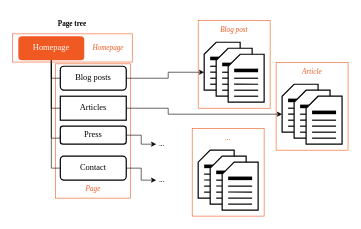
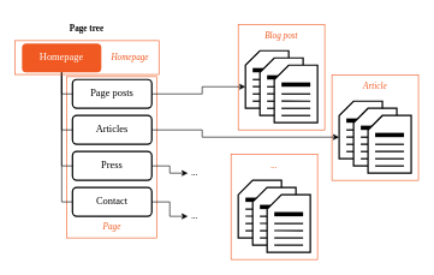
  <mxCell id="0" />
  <mxCell id="1" parent="0" />
  <mxCell id="2" value="" style="rounded=0;whiteSpace=wrap;html=1;strokeWidth=1;fontFamily=GT Walsheim;fontColor=#F05A22;fillColor=none;strokeColor=#F05A22;" vertex="1" parent="1"><mxGeometry x="460" y="104" width="120" height="146" as="geometry" /></mxCell>
  <mxCell id="3" value="" style="rounded=0;whiteSpace=wrap;html=1;strokeWidth=1;fontFamily=GT Walsheim;fontColor=#F05A22;fillColor=none;strokeColor=#F05A22;" vertex="1" parent="1"><mxGeometry x="320" y="214" width="120" height="146" as="geometry" /></mxCell>
  <mxCell id="4" value="" style="rounded=0;whiteSpace=wrap;html=1;strokeWidth=1;fontFamily=GT Walsheim;fontColor=#F05A22;fillColor=none;strokeColor=#F05A22;" vertex="1" parent="1"><mxGeometry x="330" y="34" width="120" height="146" as="geometry" /></mxCell>
  <mxCell id="5" value="" style="rounded=0;whiteSpace=wrap;html=1;strokeWidth=1;fontFamily=GT Walsheim;fontColor=#F05A22;fillColor=none;strokeColor=#F05A22;" vertex="1" parent="1"><mxGeometry x="92" y="106" width="125" height="224" as="geometry" /></mxCell>
  <mxCell id="6" style="edgeStyle=orthogonalEdgeStyle;rounded=0;orthogonalLoop=1;jettySize=auto;html=1;entryX=0;entryY=0.5;entryDx=0;entryDy=0;endArrow=none;endFill=0;" edge="1" parent="1" source="10" target="14"><mxGeometry relative="1" as="geometry"><Array as="points"><mxPoint x="85" y="130" /></Array></mxGeometry></mxCell>
  <mxCell id="7" style="edgeStyle=orthogonalEdgeStyle;rounded=0;orthogonalLoop=1;jettySize=auto;html=1;entryX=0;entryY=0.5;entryDx=0;entryDy=0;endArrow=none;endFill=0;" edge="1" parent="1" source="10" target="12"><mxGeometry relative="1" as="geometry"><Array as="points"><mxPoint x="85" y="180" /></Array></mxGeometry></mxCell>
  <mxCell id="8" style="edgeStyle=orthogonalEdgeStyle;rounded=0;orthogonalLoop=1;jettySize=auto;html=1;entryX=0;entryY=0.5;entryDx=0;entryDy=0;endArrow=none;endFill=0;" edge="1" parent="1" source="10" target="16"><mxGeometry relative="1" as="geometry"><Array as="points"><mxPoint x="85" y="230" /></Array></mxGeometry></mxCell>
  <mxCell id="9" style="edgeStyle=orthogonalEdgeStyle;rounded=0;orthogonalLoop=1;jettySize=auto;html=1;entryX=0;entryY=0.5;entryDx=0;entryDy=0;endArrow=none;endFill=0;" edge="1" parent="1" source="10" target="18"><mxGeometry relative="1" as="geometry"><Array as="points"><mxPoint x="85" y="280" /></Array></mxGeometry></mxCell>
  <mxCell id="10" value="Homepage" style="rounded=1;whiteSpace=wrap;html=1;fillColor=#F05A22;strokeColor=none;fontStyle=0;perimeterSpacing=0;shadow=0;glass=0;comic=0;strokeWidth=2;fontFamily=GT Walsheim;fontSize=14;fontColor=#FFFFFF;" vertex="1" parent="1"><mxGeometry x="30" y="60" width="110" height="40" as="geometry" /></mxCell>
  <mxCell id="11" style="edgeStyle=orthogonalEdgeStyle;rounded=0;orthogonalLoop=1;jettySize=auto;html=1;entryX=0;entryY=0;entryDx=0;entryDy=50;entryPerimeter=0;endArrow=classic;endFill=1;strokeWidth=1;fontFamily=GT Walsheim;fontColor=#F05A22;" edge="1" parent="1" source="12" target="41"><mxGeometry relative="1" as="geometry"><Array as="points"><mxPoint x="280" y="180" /><mxPoint x="280" y="190" /></Array></mxGeometry></mxCell>
- <mxCell id="12" value="Articles" style="whiteSpace=wrap;html=1;fillColor=none;strokeColor=#000000;fontStyle=0;fontFamily=GT Walsheim;fontSize=14;strokeWidth=2;rounded=0;" vertex="1" parent="1"><mxGeometry x="100" y="160" width="110" height="40" as="geometry" /></mxCell>
+ <mxCell id="12" value="Articles" style="rounded=1;whiteSpace=wrap;html=1;fillColor=none;strokeColor=#000000;fontStyle=0;fontFamily=GT Walsheim;fontSize=14;strokeWidth=2;" vertex="1" parent="1"><mxGeometry x="100" y="160" width="110" height="40" as="geometry" /></mxCell>
  <mxCell id="13" style="edgeStyle=orthogonalEdgeStyle;rounded=0;orthogonalLoop=1;jettySize=auto;html=1;endArrow=classic;endFill=1;strokeWidth=1;fontFamily=GT Walsheim;fontColor=#F05A22;entryX=0;entryY=0;entryDx=0;entryDy=50;entryPerimeter=0;" edge="1" parent="1" source="14" target="20"><mxGeometry relative="1" as="geometry"><mxPoint x="280" y="130" as="targetPoint" /><Array as="points"><mxPoint x="280" y="130" /><mxPoint x="280" y="120" /></Array></mxGeometry></mxCell>
- <mxCell id="14" value="Blog posts" style="rounded=1;whiteSpace=wrap;html=1;fillColor=none;strokeColor=#000000;fontStyle=0;fontFamily=GT Walsheim;fontSize=14;strokeWidth=2;" vertex="1" parent="1"><mxGeometry x="100" y="110" width="110" height="40" as="geometry" /></mxCell>
+ <mxCell id="14" value="Page posts" style="rounded=1;whiteSpace=wrap;html=1;fillColor=none;strokeColor=#000000;fontStyle=0;fontFamily=GT Walsheim;fontSize=14;strokeWidth=2;" vertex="1" parent="1"><mxGeometry x="100" y="110" width="110" height="40" as="geometry" /></mxCell>
  <mxCell id="15" style="edgeStyle=orthogonalEdgeStyle;rounded=0;orthogonalLoop=1;jettySize=auto;html=1;entryX=0;entryY=0.5;entryDx=0;entryDy=0;endArrow=classic;endFill=1;strokeWidth=1;fontFamily=GT Walsheim;fontColor=#000000;" edge="1" parent="1" source="16" target="89"><mxGeometry relative="1" as="geometry" /></mxCell>
- <mxCell id="16" value="Press" style="rounded=1;whiteSpace=wrap;html=1;fillColor=none;strokeColor=#000000;fontStyle=0;fontFamily=GT Walsheim;fontSize=14;strokeWidth=2;" vertex="1" parent="1"><mxGeometry x="100" y="210" width="110" height="30" as="geometry" /></mxCell>
+ <mxCell id="16" value="Press" style="rounded=1;whiteSpace=wrap;html=1;fillColor=none;strokeColor=#000000;fontStyle=0;fontFamily=GT Walsheim;fontSize=14;strokeWidth=2;" vertex="1" parent="1"><mxGeometry x="100" y="210" width="110" height="40" as="geometry" /></mxCell>
  <mxCell id="17" style="edgeStyle=orthogonalEdgeStyle;rounded=0;orthogonalLoop=1;jettySize=auto;html=1;entryX=0;entryY=0.5;entryDx=0;entryDy=0;endArrow=classic;endFill=1;strokeWidth=1;fontFamily=GT Walsheim;fontColor=#000000;" edge="1" parent="1" source="18" target="90"><mxGeometry relative="1" as="geometry" /></mxCell>
  <mxCell id="18" value="Contact" style="rounded=1;whiteSpace=wrap;html=1;fillColor=none;strokeColor=#000000;fontStyle=0;fontFamily=GT Walsheim;fontSize=14;strokeWidth=2;" vertex="1" parent="1"><mxGeometry x="100" y="260" width="110" height="40" as="geometry" /></mxCell>
  <mxCell id="19" value="" style="group" vertex="1" connectable="0" parent="1"><mxGeometry x="340" y="70" width="80" height="90" as="geometry" /></mxCell>
  <mxCell id="20" value="" style="verticalLabelPosition=bottom;verticalAlign=top;html=1;shape=card;whiteSpace=wrap;size=20;arcSize=12;strokeWidth=2;" vertex="1" parent="19"><mxGeometry width="60" height="80" as="geometry" /></mxCell>
  <mxCell id="21" value="" style="endArrow=none;html=1;strokeWidth=6;exitX=0.25;exitY=0.2;exitDx=0;exitDy=0;exitPerimeter=0;" edge="1" parent="19"><mxGeometry width="50" height="50" relative="1" as="geometry"><mxPoint x="10" y="27" as="sourcePoint" /><mxPoint x="50" y="27" as="targetPoint" /></mxGeometry></mxCell>
  <mxCell id="22" value="" style="endArrow=none;html=1;strokeWidth=2;exitX=0.25;exitY=0.2;exitDx=0;exitDy=0;exitPerimeter=0;" edge="1" parent="19"><mxGeometry width="50" height="50" relative="1" as="geometry"><mxPoint x="10" y="40" as="sourcePoint" /><mxPoint x="50" y="40" as="targetPoint" /></mxGeometry></mxCell>
  <mxCell id="23" value="" style="endArrow=none;html=1;strokeWidth=2;exitX=0.25;exitY=0.2;exitDx=0;exitDy=0;exitPerimeter=0;" edge="1" parent="19"><mxGeometry width="50" height="50" relative="1" as="geometry"><mxPoint x="10" y="49.8" as="sourcePoint" /><mxPoint x="50" y="50" as="targetPoint" /></mxGeometry></mxCell>
  <mxCell id="24" value="" style="endArrow=none;html=1;strokeWidth=2;exitX=0.25;exitY=0.2;exitDx=0;exitDy=0;exitPerimeter=0;" edge="1" parent="19"><mxGeometry width="50" height="50" relative="1" as="geometry"><mxPoint x="10" y="60" as="sourcePoint" /><mxPoint x="50" y="60" as="targetPoint" /></mxGeometry></mxCell>
  <mxCell id="25" value="" style="endArrow=none;html=1;strokeWidth=2;exitX=0.25;exitY=0.2;exitDx=0;exitDy=0;exitPerimeter=0;" edge="1" parent="19"><mxGeometry width="50" height="50" relative="1" as="geometry"><mxPoint x="10" y="70" as="sourcePoint" /><mxPoint x="50" y="70" as="targetPoint" /></mxGeometry></mxCell>
  <mxCell id="26" value="" style="group" vertex="1" connectable="0" parent="19"><mxGeometry x="20" y="10" width="60" height="80" as="geometry" /></mxCell>
  <mxCell id="27" value="" style="verticalLabelPosition=bottom;verticalAlign=top;html=1;shape=card;whiteSpace=wrap;size=20;arcSize=12;strokeWidth=2;" vertex="1" parent="26"><mxGeometry width="60" height="80" as="geometry" /></mxCell>
  <mxCell id="28" value="" style="endArrow=none;html=1;strokeWidth=6;exitX=0.25;exitY=0.2;exitDx=0;exitDy=0;exitPerimeter=0;" edge="1" parent="26"><mxGeometry width="50" height="50" relative="1" as="geometry"><mxPoint x="10" y="27" as="sourcePoint" /><mxPoint x="50" y="27" as="targetPoint" /></mxGeometry></mxCell>
  <mxCell id="29" value="" style="endArrow=none;html=1;strokeWidth=2;exitX=0.25;exitY=0.2;exitDx=0;exitDy=0;exitPerimeter=0;" edge="1" parent="26"><mxGeometry width="50" height="50" relative="1" as="geometry"><mxPoint x="10" y="40" as="sourcePoint" /><mxPoint x="50" y="40" as="targetPoint" /></mxGeometry></mxCell>
  <mxCell id="30" value="" style="endArrow=none;html=1;strokeWidth=2;exitX=0.25;exitY=0.2;exitDx=0;exitDy=0;exitPerimeter=0;" edge="1" parent="26"><mxGeometry width="50" height="50" relative="1" as="geometry"><mxPoint x="10" y="49.8" as="sourcePoint" /><mxPoint x="50" y="50" as="targetPoint" /></mxGeometry></mxCell>
  <mxCell id="31" value="" style="endArrow=none;html=1;strokeWidth=2;exitX=0.25;exitY=0.2;exitDx=0;exitDy=0;exitPerimeter=0;" edge="1" parent="26"><mxGeometry width="50" height="50" relative="1" as="geometry"><mxPoint x="10" y="60" as="sourcePoint" /><mxPoint x="50" y="60" as="targetPoint" /></mxGeometry></mxCell>
  <mxCell id="32" value="" style="endArrow=none;html=1;strokeWidth=2;exitX=0.25;exitY=0.2;exitDx=0;exitDy=0;exitPerimeter=0;" edge="1" parent="26"><mxGeometry width="50" height="50" relative="1" as="geometry"><mxPoint x="10" y="70" as="sourcePoint" /><mxPoint x="50" y="70" as="targetPoint" /></mxGeometry></mxCell>
  <mxCell id="33" value="" style="group" vertex="1" connectable="0" parent="1"><mxGeometry x="380" y="90" width="60" height="80" as="geometry" /></mxCell>
  <mxCell id="34" value="" style="verticalLabelPosition=bottom;verticalAlign=top;html=1;shape=card;whiteSpace=wrap;size=20;arcSize=12;strokeWidth=2;" vertex="1" parent="33"><mxGeometry width="60" height="80" as="geometry" /></mxCell>
  <mxCell id="35" value="" style="endArrow=none;html=1;strokeWidth=6;exitX=0.25;exitY=0.2;exitDx=0;exitDy=0;exitPerimeter=0;" edge="1" parent="33"><mxGeometry width="50" height="50" relative="1" as="geometry"><mxPoint x="10" y="27" as="sourcePoint" /><mxPoint x="50" y="27" as="targetPoint" /></mxGeometry></mxCell>
  <mxCell id="36" value="" style="endArrow=none;html=1;strokeWidth=2;exitX=0.25;exitY=0.2;exitDx=0;exitDy=0;exitPerimeter=0;" edge="1" parent="33"><mxGeometry width="50" height="50" relative="1" as="geometry"><mxPoint x="10" y="40" as="sourcePoint" /><mxPoint x="50" y="40" as="targetPoint" /></mxGeometry></mxCell>
  <mxCell id="37" value="" style="endArrow=none;html=1;strokeWidth=2;exitX=0.25;exitY=0.2;exitDx=0;exitDy=0;exitPerimeter=0;" edge="1" parent="33"><mxGeometry width="50" height="50" relative="1" as="geometry"><mxPoint x="10" y="49.8" as="sourcePoint" /><mxPoint x="50" y="50" as="targetPoint" /></mxGeometry></mxCell>
  <mxCell id="38" value="" style="endArrow=none;html=1;strokeWidth=2;exitX=0.25;exitY=0.2;exitDx=0;exitDy=0;exitPerimeter=0;" edge="1" parent="33"><mxGeometry width="50" height="50" relative="1" as="geometry"><mxPoint x="10" y="60" as="sourcePoint" /><mxPoint x="50" y="60" as="targetPoint" /></mxGeometry></mxCell>
  <mxCell id="39" value="" style="endArrow=none;html=1;strokeWidth=2;exitX=0.25;exitY=0.2;exitDx=0;exitDy=0;exitPerimeter=0;" edge="1" parent="33"><mxGeometry width="50" height="50" relative="1" as="geometry"><mxPoint x="10" y="70" as="sourcePoint" /><mxPoint x="50" y="70" as="targetPoint" /></mxGeometry></mxCell>
  <mxCell id="40" value="" style="group" vertex="1" connectable="0" parent="1"><mxGeometry x="470" y="140" width="80" height="90" as="geometry" /></mxCell>
  <mxCell id="41" value="" style="verticalLabelPosition=bottom;verticalAlign=top;html=1;shape=card;whiteSpace=wrap;size=20;arcSize=12;strokeWidth=2;" vertex="1" parent="40"><mxGeometry width="60" height="80" as="geometry" /></mxCell>
  <mxCell id="42" value="" style="endArrow=none;html=1;strokeWidth=6;exitX=0.25;exitY=0.2;exitDx=0;exitDy=0;exitPerimeter=0;" edge="1" parent="40"><mxGeometry width="50" height="50" relative="1" as="geometry"><mxPoint x="10" y="27" as="sourcePoint" /><mxPoint x="50" y="27" as="targetPoint" /></mxGeometry></mxCell>
  <mxCell id="43" value="" style="endArrow=none;html=1;strokeWidth=2;exitX=0.25;exitY=0.2;exitDx=0;exitDy=0;exitPerimeter=0;" edge="1" parent="40"><mxGeometry width="50" height="50" relative="1" as="geometry"><mxPoint x="10" y="40" as="sourcePoint" /><mxPoint x="50" y="40" as="targetPoint" /></mxGeometry></mxCell>
  <mxCell id="44" value="" style="endArrow=none;html=1;strokeWidth=2;exitX=0.25;exitY=0.2;exitDx=0;exitDy=0;exitPerimeter=0;" edge="1" parent="40"><mxGeometry width="50" height="50" relative="1" as="geometry"><mxPoint x="10" y="49.8" as="sourcePoint" /><mxPoint x="50" y="50" as="targetPoint" /></mxGeometry></mxCell>
  <mxCell id="45" value="" style="endArrow=none;html=1;strokeWidth=2;exitX=0.25;exitY=0.2;exitDx=0;exitDy=0;exitPerimeter=0;" edge="1" parent="40"><mxGeometry width="50" height="50" relative="1" as="geometry"><mxPoint x="10" y="60" as="sourcePoint" /><mxPoint x="50" y="60" as="targetPoint" /></mxGeometry></mxCell>
  <mxCell id="46" value="" style="endArrow=none;html=1;strokeWidth=2;exitX=0.25;exitY=0.2;exitDx=0;exitDy=0;exitPerimeter=0;" edge="1" parent="40"><mxGeometry width="50" height="50" relative="1" as="geometry"><mxPoint x="10" y="70" as="sourcePoint" /><mxPoint x="50" y="70" as="targetPoint" /></mxGeometry></mxCell>
  <mxCell id="47" value="" style="group" vertex="1" connectable="0" parent="40"><mxGeometry x="20" y="10" width="60" height="80" as="geometry" /></mxCell>
  <mxCell id="48" value="" style="verticalLabelPosition=bottom;verticalAlign=top;html=1;shape=card;whiteSpace=wrap;size=20;arcSize=12;strokeWidth=2;" vertex="1" parent="47"><mxGeometry width="60" height="80" as="geometry" /></mxCell>
  <mxCell id="49" value="" style="endArrow=none;html=1;strokeWidth=6;exitX=0.25;exitY=0.2;exitDx=0;exitDy=0;exitPerimeter=0;" edge="1" parent="47"><mxGeometry width="50" height="50" relative="1" as="geometry"><mxPoint x="10" y="27" as="sourcePoint" /><mxPoint x="50" y="27" as="targetPoint" /></mxGeometry></mxCell>
  <mxCell id="50" value="" style="endArrow=none;html=1;strokeWidth=2;exitX=0.25;exitY=0.2;exitDx=0;exitDy=0;exitPerimeter=0;" edge="1" parent="47"><mxGeometry width="50" height="50" relative="1" as="geometry"><mxPoint x="10" y="40" as="sourcePoint" /><mxPoint x="50" y="40" as="targetPoint" /></mxGeometry></mxCell>
  <mxCell id="51" value="" style="endArrow=none;html=1;strokeWidth=2;exitX=0.25;exitY=0.2;exitDx=0;exitDy=0;exitPerimeter=0;" edge="1" parent="47"><mxGeometry width="50" height="50" relative="1" as="geometry"><mxPoint x="10" y="49.8" as="sourcePoint" /><mxPoint x="50" y="50" as="targetPoint" /></mxGeometry></mxCell>
  <mxCell id="52" value="" style="endArrow=none;html=1;strokeWidth=2;exitX=0.25;exitY=0.2;exitDx=0;exitDy=0;exitPerimeter=0;" edge="1" parent="47"><mxGeometry width="50" height="50" relative="1" as="geometry"><mxPoint x="10" y="60" as="sourcePoint" /><mxPoint x="50" y="60" as="targetPoint" /></mxGeometry></mxCell>
  <mxCell id="53" value="" style="endArrow=none;html=1;strokeWidth=2;exitX=0.25;exitY=0.2;exitDx=0;exitDy=0;exitPerimeter=0;" edge="1" parent="47"><mxGeometry width="50" height="50" relative="1" as="geometry"><mxPoint x="10" y="70" as="sourcePoint" /><mxPoint x="50" y="70" as="targetPoint" /></mxGeometry></mxCell>
  <mxCell id="54" value="" style="group" vertex="1" connectable="0" parent="1"><mxGeometry x="510" y="160" width="60" height="80" as="geometry" /></mxCell>
  <mxCell id="55" value="" style="verticalLabelPosition=bottom;verticalAlign=top;html=1;shape=card;whiteSpace=wrap;size=20;arcSize=12;strokeWidth=2;" vertex="1" parent="54"><mxGeometry width="60" height="80" as="geometry" /></mxCell>
  <mxCell id="56" value="" style="endArrow=none;html=1;strokeWidth=6;exitX=0.25;exitY=0.2;exitDx=0;exitDy=0;exitPerimeter=0;" edge="1" parent="54"><mxGeometry width="50" height="50" relative="1" as="geometry"><mxPoint x="10" y="27" as="sourcePoint" /><mxPoint x="50" y="27" as="targetPoint" /></mxGeometry></mxCell>
  <mxCell id="57" value="" style="endArrow=none;html=1;strokeWidth=2;exitX=0.25;exitY=0.2;exitDx=0;exitDy=0;exitPerimeter=0;" edge="1" parent="54"><mxGeometry width="50" height="50" relative="1" as="geometry"><mxPoint x="10" y="40" as="sourcePoint" /><mxPoint x="50" y="40" as="targetPoint" /></mxGeometry></mxCell>
  <mxCell id="58" value="" style="endArrow=none;html=1;strokeWidth=2;exitX=0.25;exitY=0.2;exitDx=0;exitDy=0;exitPerimeter=0;" edge="1" parent="54"><mxGeometry width="50" height="50" relative="1" as="geometry"><mxPoint x="10" y="49.8" as="sourcePoint" /><mxPoint x="50" y="50" as="targetPoint" /></mxGeometry></mxCell>
  <mxCell id="59" value="" style="endArrow=none;html=1;strokeWidth=2;exitX=0.25;exitY=0.2;exitDx=0;exitDy=0;exitPerimeter=0;" edge="1" parent="54"><mxGeometry width="50" height="50" relative="1" as="geometry"><mxPoint x="10" y="60" as="sourcePoint" /><mxPoint x="50" y="60" as="targetPoint" /></mxGeometry></mxCell>
  <mxCell id="60" value="" style="endArrow=none;html=1;strokeWidth=2;exitX=0.25;exitY=0.2;exitDx=0;exitDy=0;exitPerimeter=0;" edge="1" parent="54"><mxGeometry width="50" height="50" relative="1" as="geometry"><mxPoint x="10" y="70" as="sourcePoint" /><mxPoint x="50" y="70" as="targetPoint" /></mxGeometry></mxCell>
  <mxCell id="61" value="" style="group" vertex="1" connectable="0" parent="1"><mxGeometry x="330" y="250" width="80" height="90" as="geometry" /></mxCell>
  <mxCell id="62" value="" style="verticalLabelPosition=bottom;verticalAlign=top;html=1;shape=card;whiteSpace=wrap;size=20;arcSize=12;strokeWidth=2;" vertex="1" parent="61"><mxGeometry width="60" height="80" as="geometry" /></mxCell>
  <mxCell id="63" value="" style="endArrow=none;html=1;strokeWidth=6;exitX=0.25;exitY=0.2;exitDx=0;exitDy=0;exitPerimeter=0;" edge="1" parent="61"><mxGeometry width="50" height="50" relative="1" as="geometry"><mxPoint x="10" y="27" as="sourcePoint" /><mxPoint x="50" y="27" as="targetPoint" /></mxGeometry></mxCell>
  <mxCell id="64" value="" style="endArrow=none;html=1;strokeWidth=2;exitX=0.25;exitY=0.2;exitDx=0;exitDy=0;exitPerimeter=0;" edge="1" parent="61"><mxGeometry width="50" height="50" relative="1" as="geometry"><mxPoint x="10" y="40" as="sourcePoint" /><mxPoint x="50" y="40" as="targetPoint" /></mxGeometry></mxCell>
  <mxCell id="65" value="" style="endArrow=none;html=1;strokeWidth=2;exitX=0.25;exitY=0.2;exitDx=0;exitDy=0;exitPerimeter=0;" edge="1" parent="61"><mxGeometry width="50" height="50" relative="1" as="geometry"><mxPoint x="10" y="49.8" as="sourcePoint" /><mxPoint x="50" y="50" as="targetPoint" /></mxGeometry></mxCell>
  <mxCell id="66" value="" style="endArrow=none;html=1;strokeWidth=2;exitX=0.25;exitY=0.2;exitDx=0;exitDy=0;exitPerimeter=0;" edge="1" parent="61"><mxGeometry width="50" height="50" relative="1" as="geometry"><mxPoint x="10" y="60" as="sourcePoint" /><mxPoint x="50" y="60" as="targetPoint" /></mxGeometry></mxCell>
  <mxCell id="67" value="" style="endArrow=none;html=1;strokeWidth=2;exitX=0.25;exitY=0.2;exitDx=0;exitDy=0;exitPerimeter=0;" edge="1" parent="61"><mxGeometry width="50" height="50" relative="1" as="geometry"><mxPoint x="10" y="70" as="sourcePoint" /><mxPoint x="50" y="70" as="targetPoint" /></mxGeometry></mxCell>
  <mxCell id="68" value="" style="group" vertex="1" connectable="0" parent="61"><mxGeometry x="20" y="10" width="60" height="80" as="geometry" /></mxCell>
  <mxCell id="69" value="" style="verticalLabelPosition=bottom;verticalAlign=top;html=1;shape=card;whiteSpace=wrap;size=20;arcSize=12;strokeWidth=2;" vertex="1" parent="68"><mxGeometry width="60" height="80" as="geometry" /></mxCell>
  <mxCell id="70" value="" style="endArrow=none;html=1;strokeWidth=6;exitX=0.25;exitY=0.2;exitDx=0;exitDy=0;exitPerimeter=0;" edge="1" parent="68"><mxGeometry width="50" height="50" relative="1" as="geometry"><mxPoint x="10" y="27" as="sourcePoint" /><mxPoint x="50" y="27" as="targetPoint" /></mxGeometry></mxCell>
  <mxCell id="71" value="" style="endArrow=none;html=1;strokeWidth=2;exitX=0.25;exitY=0.2;exitDx=0;exitDy=0;exitPerimeter=0;" edge="1" parent="68"><mxGeometry width="50" height="50" relative="1" as="geometry"><mxPoint x="10" y="40" as="sourcePoint" /><mxPoint x="50" y="40" as="targetPoint" /></mxGeometry></mxCell>
  <mxCell id="72" value="" style="endArrow=none;html=1;strokeWidth=2;exitX=0.25;exitY=0.2;exitDx=0;exitDy=0;exitPerimeter=0;" edge="1" parent="68"><mxGeometry width="50" height="50" relative="1" as="geometry"><mxPoint x="10" y="49.8" as="sourcePoint" /><mxPoint x="50" y="50" as="targetPoint" /></mxGeometry></mxCell>
  <mxCell id="73" value="" style="endArrow=none;html=1;strokeWidth=2;exitX=0.25;exitY=0.2;exitDx=0;exitDy=0;exitPerimeter=0;" edge="1" parent="68"><mxGeometry width="50" height="50" relative="1" as="geometry"><mxPoint x="10" y="60" as="sourcePoint" /><mxPoint x="50" y="60" as="targetPoint" /></mxGeometry></mxCell>
  <mxCell id="74" value="" style="endArrow=none;html=1;strokeWidth=2;exitX=0.25;exitY=0.2;exitDx=0;exitDy=0;exitPerimeter=0;" edge="1" parent="68"><mxGeometry width="50" height="50" relative="1" as="geometry"><mxPoint x="10" y="70" as="sourcePoint" /><mxPoint x="50" y="70" as="targetPoint" /></mxGeometry></mxCell>
  <mxCell id="75" value="" style="group" vertex="1" connectable="0" parent="1"><mxGeometry x="370" y="270" width="60" height="80" as="geometry" /></mxCell>
  <mxCell id="76" value="" style="verticalLabelPosition=bottom;verticalAlign=top;html=1;shape=card;whiteSpace=wrap;size=20;arcSize=12;strokeWidth=2;" vertex="1" parent="75"><mxGeometry width="60" height="80" as="geometry" /></mxCell>
  <mxCell id="77" value="" style="endArrow=none;html=1;strokeWidth=6;exitX=0.25;exitY=0.2;exitDx=0;exitDy=0;exitPerimeter=0;" edge="1" parent="75"><mxGeometry width="50" height="50" relative="1" as="geometry"><mxPoint x="10" y="27" as="sourcePoint" /><mxPoint x="50" y="27" as="targetPoint" /></mxGeometry></mxCell>
  <mxCell id="78" value="" style="endArrow=none;html=1;strokeWidth=2;exitX=0.25;exitY=0.2;exitDx=0;exitDy=0;exitPerimeter=0;" edge="1" parent="75"><mxGeometry width="50" height="50" relative="1" as="geometry"><mxPoint x="10" y="40" as="sourcePoint" /><mxPoint x="50" y="40" as="targetPoint" /></mxGeometry></mxCell>
  <mxCell id="79" value="" style="endArrow=none;html=1;strokeWidth=2;exitX=0.25;exitY=0.2;exitDx=0;exitDy=0;exitPerimeter=0;" edge="1" parent="75"><mxGeometry width="50" height="50" relative="1" as="geometry"><mxPoint x="10" y="49.8" as="sourcePoint" /><mxPoint x="50" y="50" as="targetPoint" /></mxGeometry></mxCell>
  <mxCell id="80" value="" style="endArrow=none;html=1;strokeWidth=2;exitX=0.25;exitY=0.2;exitDx=0;exitDy=0;exitPerimeter=0;" edge="1" parent="75"><mxGeometry width="50" height="50" relative="1" as="geometry"><mxPoint x="10" y="60" as="sourcePoint" /><mxPoint x="50" y="60" as="targetPoint" /></mxGeometry></mxCell>
  <mxCell id="81" value="" style="endArrow=none;html=1;strokeWidth=2;exitX=0.25;exitY=0.2;exitDx=0;exitDy=0;exitPerimeter=0;" edge="1" parent="75"><mxGeometry width="50" height="50" relative="1" as="geometry"><mxPoint x="10" y="70" as="sourcePoint" /><mxPoint x="50" y="70" as="targetPoint" /></mxGeometry></mxCell>
  <mxCell id="82" value="Page tree" style="text;html=1;strokeColor=none;fillColor=none;align=center;verticalAlign=middle;whiteSpace=wrap;rounded=0;fontFamily=GT Walsheim;fontStyle=1" vertex="1" parent="1"><mxGeometry x="40" width="160" height="40" as="geometry" y="20" /></mxCell>
  <mxCell id="83" value="Homepage" style="text;html=1;strokeColor=none;fillColor=none;align=center;verticalAlign=middle;whiteSpace=wrap;rounded=0;fontFamily=GT Walsheim;fontStyle=2;fontColor=#F05A22;" vertex="1" parent="1"><mxGeometry x="100" y="60" width="160" height="40" as="geometry" /></mxCell>
  <mxCell id="84" value="Page" style="text;html=1;strokeColor=none;fillColor=none;align=center;verticalAlign=middle;whiteSpace=wrap;rounded=0;fontFamily=GT Walsheim;fontStyle=2;fontColor=#F05A22;" vertex="1" parent="1"><mxGeometry x="75" y="295" width="160" height="40" as="geometry" /></mxCell>
  <mxCell id="85" value="" style="rounded=0;whiteSpace=wrap;html=1;strokeWidth=1;fontFamily=GT Walsheim;fontColor=#F05A22;fillColor=none;strokeColor=#F05A22;" vertex="1" parent="1"><mxGeometry x="20" y="56" width="200" height="47" as="geometry" /></mxCell>
  <mxCell id="86" value="Blog post" style="text;html=1;strokeColor=none;fillColor=none;align=center;verticalAlign=middle;whiteSpace=wrap;rounded=0;fontFamily=GT Walsheim;fontStyle=2;fontColor=#F05A22;" vertex="1" parent="1"><mxGeometry x="330" y="30" width="120" height="40" as="geometry" /></mxCell>
  <mxCell id="87" value="Article" style="text;html=1;strokeColor=none;fillColor=none;align=center;verticalAlign=middle;whiteSpace=wrap;rounded=0;fontFamily=GT Walsheim;fontStyle=2;fontColor=#F05A22;" vertex="1" parent="1"><mxGeometry x="460" y="100" width="120" height="40" as="geometry" /></mxCell>
  <mxCell id="88" value="..." style="text;html=1;strokeColor=none;fillColor=none;align=center;verticalAlign=middle;whiteSpace=wrap;rounded=0;fontFamily=GT Walsheim;fontStyle=2;fontColor=#F05A22;" vertex="1" parent="1"><mxGeometry x="320" y="210" width="120" height="40" as="geometry" /></mxCell>
  <mxCell id="89" value="..." style="text;html=1;strokeColor=none;fillColor=none;align=center;verticalAlign=middle;whiteSpace=wrap;rounded=0;fontFamily=GT Walsheim;fontStyle=2;" vertex="1" parent="1"><mxGeometry x="260" y="220" width="20" height="40" as="geometry" /></mxCell>
  <mxCell id="90" value="..." style="text;html=1;strokeColor=none;fillColor=none;align=center;verticalAlign=middle;whiteSpace=wrap;rounded=0;fontFamily=GT Walsheim;fontStyle=2;" vertex="1" parent="1"><mxGeometry x="260" y="280" width="20" height="40" as="geometry" /></mxCell>
